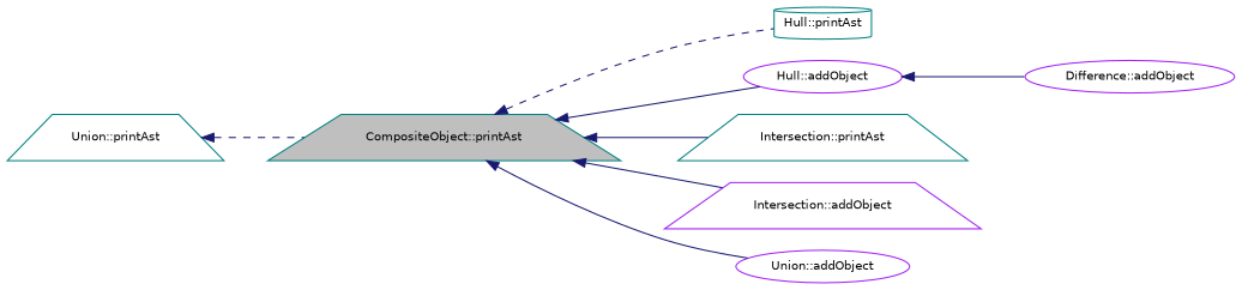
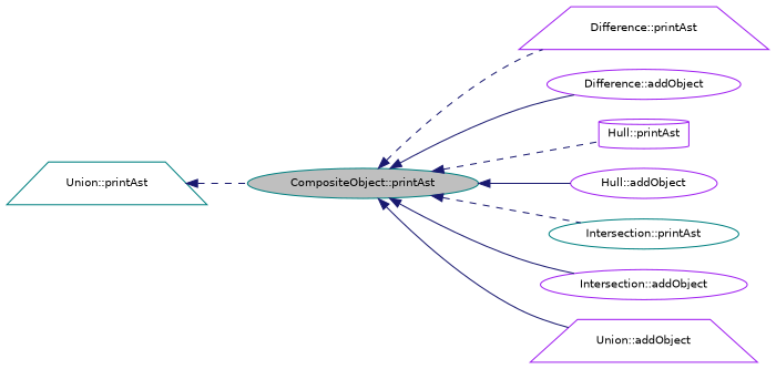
  digraph {
    rankdir=LR
    node [color=purple fillcolor=white fontname=Helvetica fontsize=10 shape=trapezium style=filled]
    edge [color=midnightblue dir=back fontname=Helvetica fontsize=10 labelfontname=Helvetica labelfontsize=10 style=solid]
-   n1 [color=teal fillcolor=grey75 fontcolor=black height=0.2 label="CompositeObject::printAst" width=0.4]
+   n1 [color=teal fillcolor=grey75 fontcolor=black height=0.2 label="CompositeObject::printAst" shape=ellipse width=0.4]
+   n2 [height=0.2 label="Difference::printAst" width=0.4]
    n3 [height=0.2 label="Difference::addObject" shape=ellipse width=0.4]
-   n4 [color=teal height=0.2 label="Hull::printAst" shape=cylinder width=0.4]
+   n4 [height=0.2 label="Hull::printAst" shape=cylinder width=0.4]
    n5 [height=0.2 label="Hull::addObject" shape=ellipse width=0.4]
-   n6 [color=teal height=0.2 label="Intersection::printAst" width=0.4]
-   n7 [height=0.2 label="Intersection::addObject" width=0.4]
-   n8 [height=0.2 label="Union::addObject" shape=ellipse width=0.4]
+   n6 [color=teal height=0.2 label="Intersection::printAst" shape=ellipse width=0.4]
+   n7 [height=0.2 label="Intersection::addObject" shape=ellipse width=0.4]
+   n8 [height=0.2 label="Union::addObject" width=0.4]
    n9 [color=teal height=0.2 label="Union::printAst" width=0.4]
-   n5 -> n3
+   n1 -> n2 [style=dashed]
+   n1 -> n3
    n1 -> n4 [style=dashed]
    n1 -> n5
-   n1 -> n6
+   n1 -> n6 [style=dashed]
    n1 -> n7
    n1 -> n8
    n9 -> n1 [style=dashed]
  }
